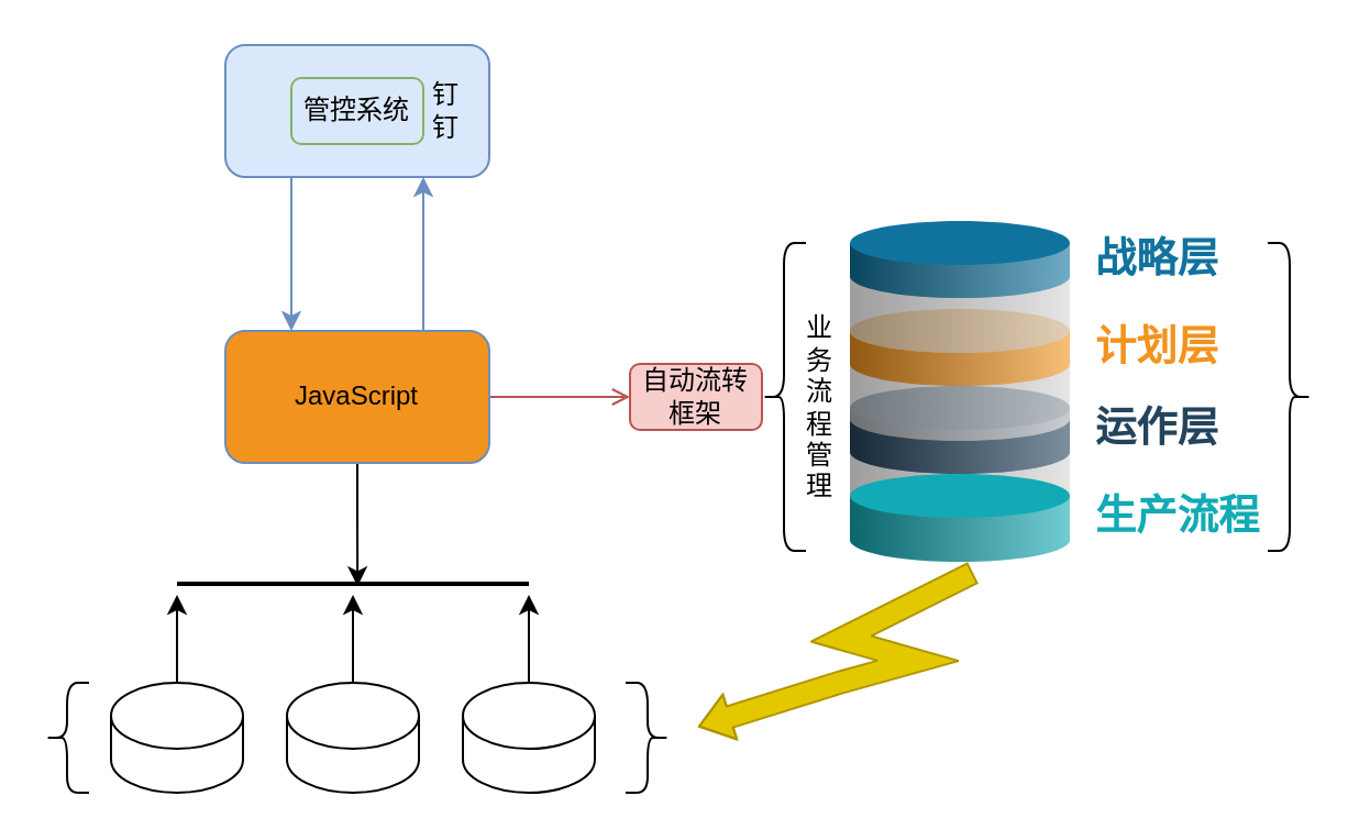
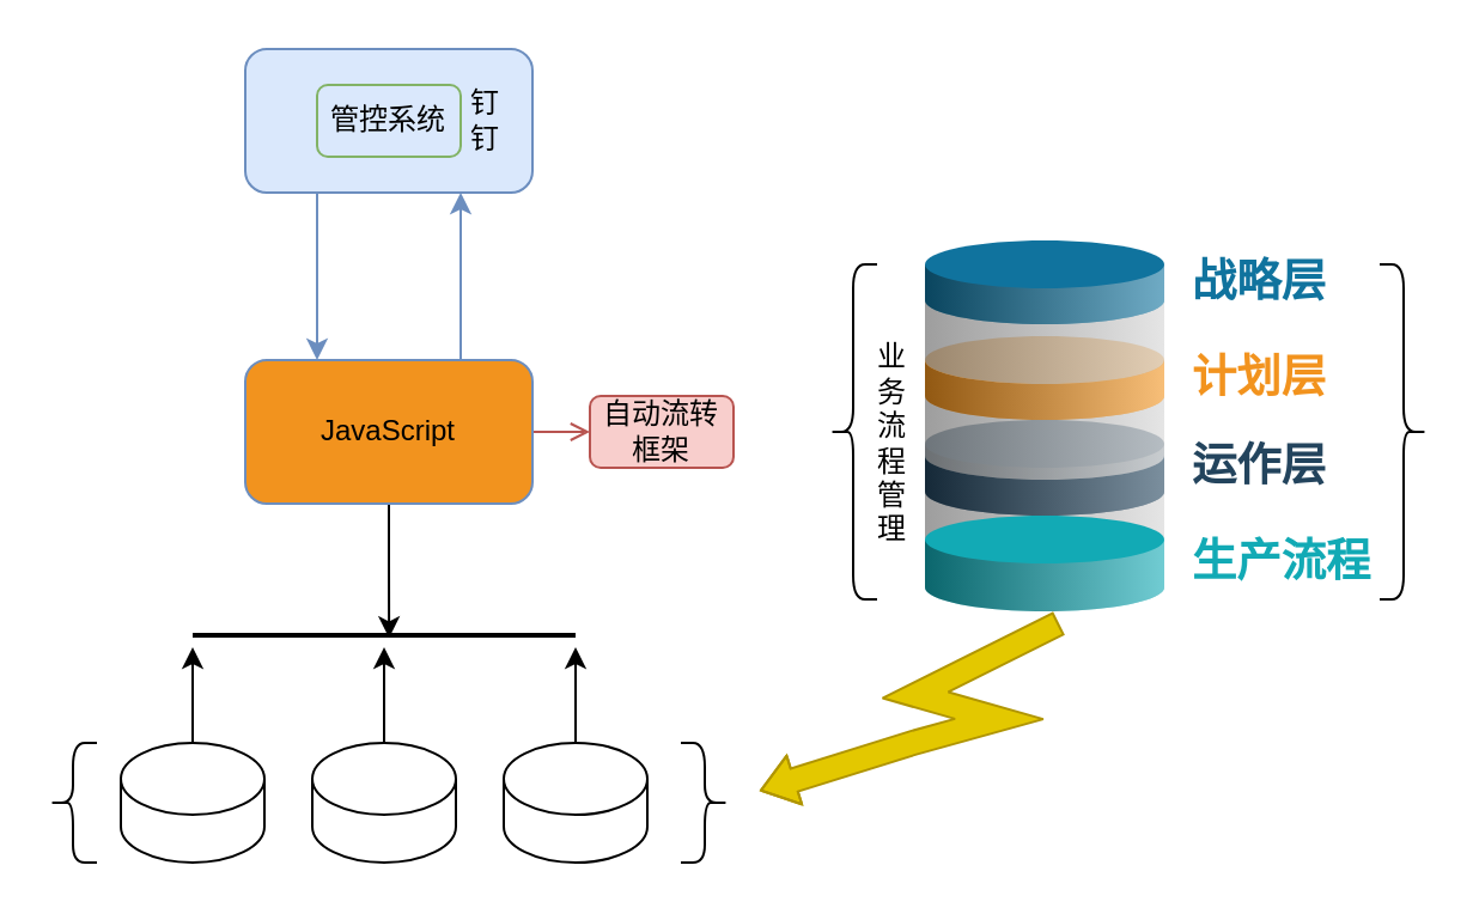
  <mxCell id="0" />
  <mxCell id="1" parent="0" />
  <mxCell id="2" value="" style="verticalLabelPosition=top;verticalAlign=bottom;html=1;shape=mxgraph.infographic.cylinder;isoAngle=15;fillColor=#CCCCCC;strokeColor=none;fontStyle=1;fontColor=#23445D;fontSize=12;shadow=0;align=left;opacity=70;" vertex="1" parent="1"><mxGeometry x="386" y="190" width="100" height="50" as="geometry" /></mxCell>
  <mxCell id="3" value="&lt;p class=&quot;MsoNormal&quot;&gt;&lt;span style=&quot;mso-spacerun:'yes';font-family:仿宋;font-size:14.0pt;&quot;&gt;运作层&lt;/span&gt;&lt;/p&gt;" style="verticalLabelPosition=middle;verticalAlign=middle;html=1;shape=mxgraph.infographic.cylinder;fillColor=#23445D;strokeColor=none;shadow=0;align=left;labelPosition=right;spacingLeft=10;fontStyle=1;fontColor=#23445D;" vertex="1" parent="1"><mxGeometry x="386" y="175" width="100" height="40" as="geometry" /></mxCell>
  <mxCell id="4" value="&lt;p class=&quot;MsoNormal&quot;&gt;&lt;span style=&quot;mso-spacerun:'yes';font-family:仿宋;font-size:14.0pt;&quot;&gt;生产流程&lt;/span&gt;&lt;/p&gt;" style="verticalLabelPosition=middle;verticalAlign=middle;html=1;shape=mxgraph.infographic.cylinder;fillColor=#12AAB5;strokeColor=none;shadow=0;align=left;labelPosition=right;spacingLeft=10;fontStyle=1;fontColor=#12AAB5;" vertex="1" parent="1"><mxGeometry x="386" y="215" width="100" height="40" as="geometry" /></mxCell>
  <mxCell id="5" value="" style="verticalLabelPosition=top;verticalAlign=bottom;html=1;shape=mxgraph.infographic.cylinder;isoAngle=15;fillColor=#CCCCCC;strokeColor=none;fontStyle=1;fontColor=#23445D;fontSize=12;shadow=0;align=left;opacity=70;" vertex="1" parent="1"><mxGeometry x="386" y="150" width="100" height="50" as="geometry" /></mxCell>
  <mxCell id="6" value="&lt;p class=&quot;MsoNormal&quot;&gt;&lt;span style=&quot;mso-spacerun:'yes';font-family:仿宋;font-size:14.0pt;&quot;&gt;计划层&lt;/span&gt;&lt;/p&gt;" style="verticalLabelPosition=middle;verticalAlign=middle;html=1;shape=mxgraph.infographic.cylinder;fillColor=#F2931E;strokeColor=none;shadow=0;align=left;labelPosition=right;spacingLeft=10;fontStyle=1;fontColor=#F2931E;" vertex="1" parent="1"><mxGeometry x="386" y="140" width="100" height="35" as="geometry" /></mxCell>
  <mxCell id="7" value="" style="verticalLabelPosition=top;verticalAlign=bottom;html=1;shape=mxgraph.infographic.cylinder;isoAngle=15;fillColor=#CCCCCC;strokeColor=none;fontStyle=1;fontColor=#23445D;fontSize=12;shadow=0;align=left;opacity=70;" vertex="1" parent="1"><mxGeometry x="386" y="110" width="100" height="50" as="geometry" /></mxCell>
  <mxCell id="8" value="&lt;p class=&quot;MsoNormal&quot;&gt;&lt;span style=&quot;mso-spacerun:'yes';font-family:仿宋;font-size:14.0pt;&quot;&gt;战略层&lt;/span&gt;&lt;/p&gt;" style="verticalLabelPosition=middle;verticalAlign=middle;html=1;shape=mxgraph.infographic.cylinder;fillColor=#10739E;strokeColor=none;shadow=0;align=left;labelPosition=right;spacingLeft=10;fontStyle=1;fontColor=#10739E;" vertex="1" parent="1"><mxGeometry x="386" y="100" width="100" height="35" as="geometry" /></mxCell>
  <mxCell id="9" value="" style="edgeStyle=orthogonalEdgeStyle;rounded=0;orthogonalLoop=1;jettySize=auto;html=1;" edge="1" parent="1" source="10"><mxGeometry relative="1" as="geometry"><mxPoint x="80" y="270" as="targetPoint" /><Array as="points"><mxPoint x="80" y="280" /><mxPoint x="80" y="280" /></Array></mxGeometry></mxCell>
  <mxCell id="10" value="" style="shape=cylinder3;whiteSpace=wrap;html=1;boundedLbl=1;backgroundOutline=1;size=15;" vertex="1" parent="1"><mxGeometry x="50" y="310" width="60" height="50" as="geometry" /></mxCell>
  <mxCell id="11" value="" style="shape=curlyBracket;whiteSpace=wrap;html=1;rounded=1;flipH=1;" vertex="1" parent="1"><mxGeometry x="576" y="110" width="20" height="140" as="geometry" /></mxCell>
  <mxCell id="12" value="" style="shape=curlyBracket;whiteSpace=wrap;html=1;rounded=1;" vertex="1" parent="1"><mxGeometry x="346" y="110" width="20" height="140" as="geometry" /></mxCell>
  <mxCell id="13" value="" style="edgeStyle=orthogonalEdgeStyle;rounded=0;orthogonalLoop=1;jettySize=auto;html=1;fillColor=#dae8fc;strokeColor=#6c8ebf;" edge="1" parent="1" source="14" target="19"><mxGeometry relative="1" as="geometry"><Array as="points"><mxPoint x="132" y="110" /><mxPoint x="132" y="110" /></Array></mxGeometry></mxCell>
  <mxCell id="14" value="" style="rounded=1;whiteSpace=wrap;html=1;fillColor=#dae8fc;strokeColor=#6c8ebf;" vertex="1" parent="1"><mxGeometry x="102" y="20" width="120" height="60" as="geometry" /></mxCell>
  <mxCell id="15" value="管控系统" style="rounded=1;whiteSpace=wrap;html=1;fillColor=#dae8fc;strokeColor=#82b366;" vertex="1" parent="1"><mxGeometry x="132" y="35" width="60" height="30" as="geometry" /></mxCell>
  <mxCell id="16" value="钉&lt;br&gt;钉" style="text;html=1;align=center;verticalAlign=middle;resizable=0;points=[];autosize=1;strokeColor=none;fillColor=none;" vertex="1" parent="1"><mxGeometry x="182" y="30" width="40" height="40" as="geometry" /></mxCell>
  <mxCell id="17" value="" style="edgeStyle=orthogonalEdgeStyle;rounded=0;orthogonalLoop=1;jettySize=auto;html=1;fillColor=#f8cecc;strokeColor=#b85450;endArrow=open;" edge="1" parent="1" source="19" target="20"><mxGeometry relative="1" as="geometry" /></mxCell>
  <mxCell id="18" style="edgeStyle=orthogonalEdgeStyle;rounded=0;orthogonalLoop=1;jettySize=auto;html=1;entryX=0.513;entryY=0.614;entryDx=0;entryDy=0;entryPerimeter=0;" edge="1" parent="1" source="19" target="29"><mxGeometry relative="1" as="geometry" /></mxCell>
  <mxCell id="19" value="JavaScript" style="rounded=1;whiteSpace=wrap;html=1;fillColor=#f2931e;strokeColor=#6c8ebf;" vertex="1" parent="1"><mxGeometry x="102" y="150" width="120" height="60" as="geometry" /></mxCell>
- <mxCell id="20" value="自动流转框架" style="rounded=1;whiteSpace=wrap;html=1;fillColor=#f8cecc;strokeColor=#b85450;" vertex="1" parent="1"><mxGeometry x="286" y="165" width="60" height="30" as="geometry" /></mxCell>
+ <mxCell id="20" value="自动流转框架" style="rounded=1;whiteSpace=wrap;html=1;fillColor=#f8cecc;strokeColor=#b85450;" vertex="1" parent="1"><mxGeometry x="246" y="165" width="60" height="30" as="geometry" /></mxCell>
  <mxCell id="21" value="业&lt;br&gt;务&lt;br&gt;流&lt;br&gt;程&lt;br&gt;管&lt;br&gt;理" style="text;html=1;align=center;verticalAlign=middle;resizable=0;points=[];autosize=1;strokeColor=none;fillColor=none;" vertex="1" parent="1"><mxGeometry x="352" y="135" width="40" height="100" as="geometry" /></mxCell>
  <mxCell id="22" value="" style="edgeStyle=orthogonalEdgeStyle;rounded=0;orthogonalLoop=1;jettySize=auto;html=1;fillColor=#dae8fc;strokeColor=#6c8ebf;exitX=0.75;exitY=0;exitDx=0;exitDy=0;" edge="1" parent="1" source="19"><mxGeometry relative="1" as="geometry"><mxPoint x="192" y="140" as="sourcePoint" /><mxPoint x="192" y="80" as="targetPoint" /></mxGeometry></mxCell>
  <mxCell id="23" value="" style="edgeStyle=orthogonalEdgeStyle;rounded=0;orthogonalLoop=1;jettySize=auto;html=1;" edge="1" parent="1" source="24"><mxGeometry relative="1" as="geometry"><mxPoint x="160" y="270" as="targetPoint" /><Array as="points"><mxPoint x="160" y="280" /><mxPoint x="160" y="280" /></Array></mxGeometry></mxCell>
  <mxCell id="24" value="" style="shape=cylinder3;whiteSpace=wrap;html=1;boundedLbl=1;backgroundOutline=1;size=15;" vertex="1" parent="1"><mxGeometry x="130" y="310" width="60" height="50" as="geometry" /></mxCell>
  <mxCell id="25" value="" style="edgeStyle=orthogonalEdgeStyle;rounded=0;orthogonalLoop=1;jettySize=auto;html=1;" edge="1" parent="1" source="26"><mxGeometry relative="1" as="geometry"><mxPoint x="240" y="270" as="targetPoint" /></mxGeometry></mxCell>
  <mxCell id="26" value="" style="shape=cylinder3;whiteSpace=wrap;html=1;boundedLbl=1;backgroundOutline=1;size=15;" vertex="1" parent="1"><mxGeometry x="210" y="310" width="60" height="50" as="geometry" /></mxCell>
  <mxCell id="27" value="" style="shape=curlyBracket;whiteSpace=wrap;html=1;rounded=1;" vertex="1" parent="1"><mxGeometry x="20" y="310" width="20" height="50" as="geometry" /></mxCell>
  <mxCell id="28" value="" style="shape=curlyBracket;whiteSpace=wrap;html=1;rounded=1;flipH=1;" vertex="1" parent="1"><mxGeometry x="284" y="310" width="20" height="50" as="geometry" /></mxCell>
  <mxCell id="29" value="" style="line;strokeWidth=2;html=1;" vertex="1" parent="1"><mxGeometry x="80" y="260" width="160" height="10" as="geometry" /></mxCell>
  <mxCell id="30" value="" style="shape=flexArrow;endArrow=classic;html=1;rounded=0;fontFamily=Verdana;fontSize=12;endWidth=10.286;endSize=4.526;fillColor=#e3c800;strokeColor=#B09500;" edge="1" parent="1"><mxGeometry width="50" height="50" relative="1" as="geometry"><mxPoint x="442" y="260" as="sourcePoint" /><mxPoint x="317" y="330" as="targetPoint" /><Array as="points"><mxPoint x="382" y="290" /><mxPoint x="417" y="300" /><mxPoint x="381" y="310" /></Array></mxGeometry></mxCell>
